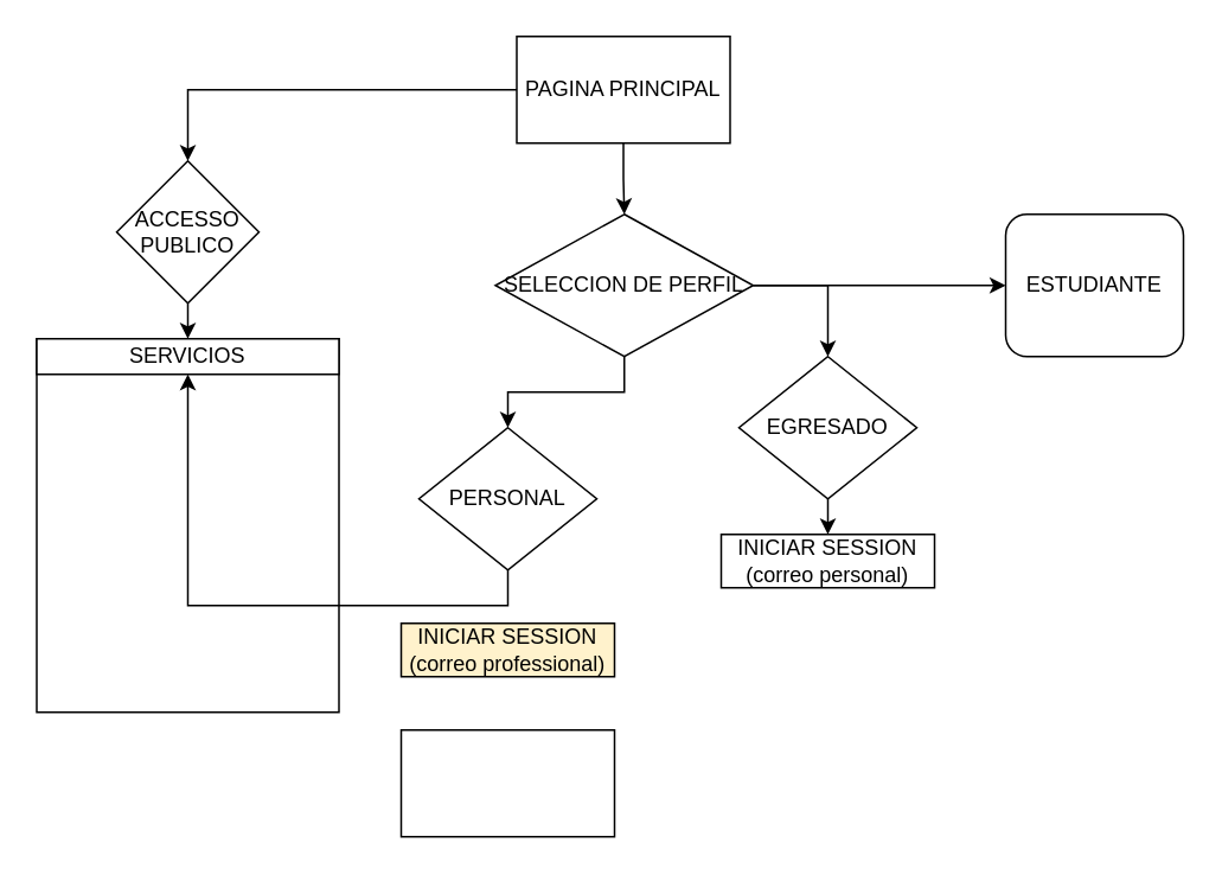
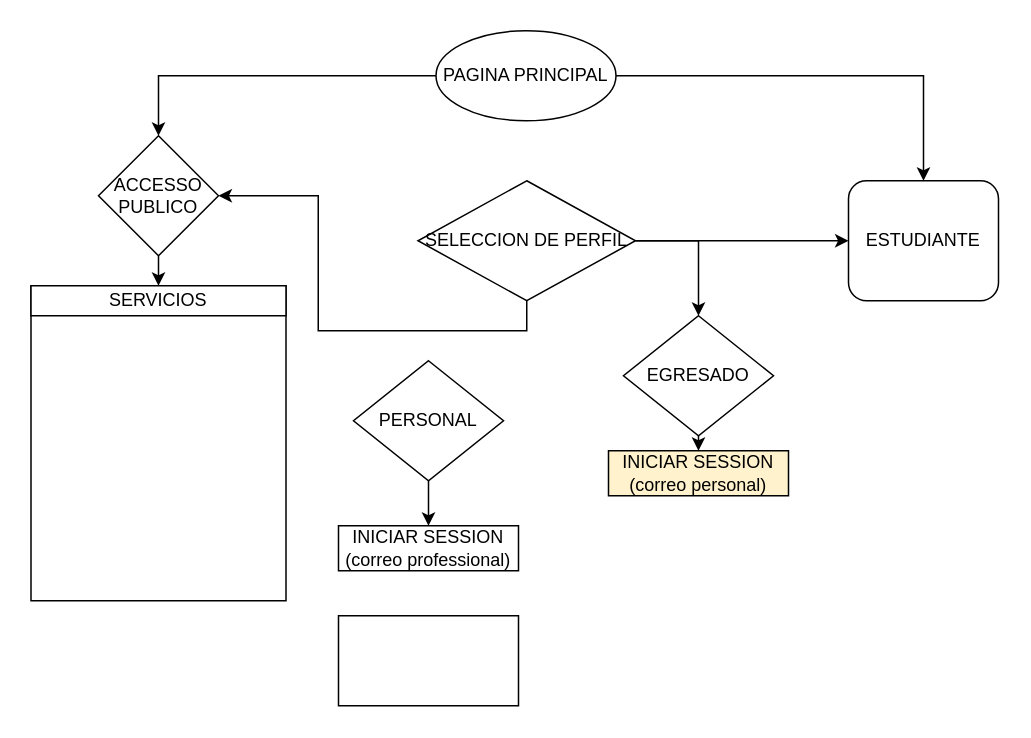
  <mxCell id="0" />
  <mxCell id="1" parent="0" />
  <mxCell id="2" style="edgeStyle=orthogonalEdgeStyle;rounded=0;orthogonalLoop=1;jettySize=auto;html=1;entryX=0.5;entryY=0;entryDx=0;entryDy=0;" edge="1" parent="1" source="4" target="7"><mxGeometry relative="1" as="geometry"><mxPoint x="105" y="90" as="targetPoint" /></mxGeometry></mxCell>
- <mxCell id="3" value="" style="edgeStyle=orthogonalEdgeStyle;rounded=0;orthogonalLoop=1;jettySize=auto;html=1;" edge="1" parent="1" source="4" target="11"><mxGeometry relative="1" as="geometry" /></mxCell>
- <mxCell id="4" value="PAGINA PRINCIPAL" style="rounded=0;whiteSpace=wrap;html=1;" vertex="1" parent="1"><mxGeometry x="290" y="20" width="120" height="60" as="geometry" /></mxCell>
+ <mxCell id="3" value="" style="edgeStyle=orthogonalEdgeStyle;rounded=0;orthogonalLoop=1;jettySize=auto;html=1;" edge="1" parent="1" source="4" target="12"><mxGeometry relative="1" as="geometry" /></mxCell>
+ <mxCell id="4" value="PAGINA PRINCIPAL" style="ellipse;whiteSpace=wrap;html=1;" vertex="1" parent="1"><mxGeometry x="290" y="20" width="120" height="60" as="geometry" /></mxCell>
  <mxCell id="5" value="" style="rounded=0;html=1;align=center;whiteSpace=wrap;labelPosition=center;verticalLabelPosition=middle;verticalAlign=middle;" vertex="1" parent="1"><mxGeometry x="20" y="190" width="170" height="210" as="geometry" /></mxCell>
  <mxCell id="6" style="edgeStyle=orthogonalEdgeStyle;rounded=0;orthogonalLoop=1;jettySize=auto;html=1;exitX=0.5;exitY=1;exitDx=0;exitDy=0;entryX=0.5;entryY=0;entryDx=0;entryDy=0;" edge="1" parent="1" source="7" target="5"><mxGeometry relative="1" as="geometry" /></mxCell>
  <mxCell id="7" value="ACCESSO PUBLICO" style="rhombus;whiteSpace=wrap;html=1;" vertex="1" parent="1"><mxGeometry x="65" y="90" width="80" height="80" as="geometry" /></mxCell>
  <mxCell id="8" style="edgeStyle=orthogonalEdgeStyle;rounded=0;orthogonalLoop=1;jettySize=auto;html=1;exitX=1;exitY=0.5;exitDx=0;exitDy=0;" edge="1" parent="1" source="11" target="12"><mxGeometry relative="1" as="geometry" /></mxCell>
  <mxCell id="9" style="edgeStyle=orthogonalEdgeStyle;rounded=0;orthogonalLoop=1;jettySize=auto;html=1;entryX=0.5;entryY=0;entryDx=0;entryDy=0;exitX=1;exitY=0.5;exitDx=0;exitDy=0;" edge="1" parent="1" source="11" target="14"><mxGeometry relative="1" as="geometry" /></mxCell>
- <mxCell id="10" style="edgeStyle=orthogonalEdgeStyle;rounded=0;orthogonalLoop=1;jettySize=auto;html=1;exitX=0.5;exitY=1;exitDx=0;exitDy=0;entryX=0.5;entryY=0;entryDx=0;entryDy=0;" edge="1" parent="1" source="11" target="16"><mxGeometry relative="1" as="geometry" /></mxCell>
+ <mxCell id="10" style="edgeStyle=orthogonalEdgeStyle;rounded=0;orthogonalLoop=1;jettySize=auto;html=1;exitX=0.5;exitY=1;exitDx=0;exitDy=0;" edge="1" parent="1" source="11" target="7"><mxGeometry relative="1" as="geometry" /></mxCell>
  <mxCell id="11" value="SELECCION DE PERFIL" style="rhombus;whiteSpace=wrap;html=1;" vertex="1" parent="1"><mxGeometry x="278" y="120" width="145" height="80" as="geometry" /></mxCell>
  <mxCell id="12" value="ESTUDIANTE" style="whiteSpace=wrap;html=1;rounded=1;" vertex="1" parent="1"><mxGeometry x="565" y="120" width="100" height="80" as="geometry" /></mxCell>
  <mxCell id="13" style="edgeStyle=orthogonalEdgeStyle;rounded=0;orthogonalLoop=1;jettySize=auto;html=1;exitX=0.5;exitY=1;exitDx=0;exitDy=0;entryX=0.5;entryY=0;entryDx=0;entryDy=0;" edge="1" parent="1" source="14" target="17"><mxGeometry relative="1" as="geometry" /></mxCell>
- <mxCell id="14" value="EGRESADO" style="rhombus;whiteSpace=wrap;html=1;" vertex="1" parent="1"><mxGeometry x="415" y="200" width="100" height="80" as="geometry" /></mxCell>
- <mxCell id="15" style="edgeStyle=orthogonalEdgeStyle;rounded=0;orthogonalLoop=1;jettySize=auto;html=1;exitX=0.5;exitY=1;exitDx=0;exitDy=0;" edge="1" parent="1" source="16" target="20"><mxGeometry relative="1" as="geometry" /></mxCell>
+ <mxCell id="14" value="EGRESADO" style="rhombus;whiteSpace=wrap;html=1;" vertex="1" parent="1"><mxGeometry x="415" y="210" width="100" height="80" as="geometry" /></mxCell>
+ <mxCell id="15" style="edgeStyle=orthogonalEdgeStyle;rounded=0;orthogonalLoop=1;jettySize=auto;html=1;exitX=0.5;exitY=1;exitDx=0;exitDy=0;" edge="1" parent="1" source="16" target="18"><mxGeometry relative="1" as="geometry" /></mxCell>
  <mxCell id="16" value="PERSONAL" style="rhombus;whiteSpace=wrap;html=1;" vertex="1" parent="1"><mxGeometry x="235" y="240" width="100" height="80" as="geometry" /></mxCell>
- <mxCell id="17" value="INICIAR SESSION&lt;br&gt;(correo personal)" style="rounded=0;whiteSpace=wrap;html=1;" vertex="1" parent="1"><mxGeometry x="405" y="300" width="120" height="30" as="geometry" /></mxCell>
- <mxCell id="18" value="INICIAR SESSION&lt;br&gt;(correo professional)" style="rounded=0;whiteSpace=wrap;html=1;fillColor=#fff2cc;" vertex="1" parent="1"><mxGeometry x="225" y="350" width="120" height="30" as="geometry" /></mxCell>
+ <mxCell id="17" value="INICIAR SESSION&lt;br&gt;(correo personal)" style="rounded=0;whiteSpace=wrap;html=1;fillColor=#fff2cc;" vertex="1" parent="1"><mxGeometry x="405" y="300" width="120" height="30" as="geometry" /></mxCell>
+ <mxCell id="18" value="INICIAR SESSION&lt;br&gt;(correo professional)" style="rounded=0;whiteSpace=wrap;html=1;" vertex="1" parent="1"><mxGeometry x="225" y="350" width="120" height="30" as="geometry" /></mxCell>
  <mxCell id="19" value="" style="rounded=0;whiteSpace=wrap;html=1;" vertex="1" parent="1"><mxGeometry x="225" y="410" width="120" height="60" as="geometry" /></mxCell>
  <mxCell id="20" value="SERVICIOS" style="rounded=0;whiteSpace=wrap;html=1;strokeColor=default;" vertex="1" parent="1"><mxGeometry x="20" y="190" width="170" height="20" as="geometry" /></mxCell>
